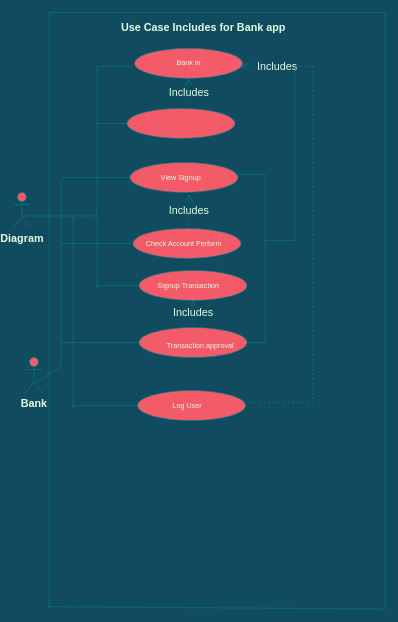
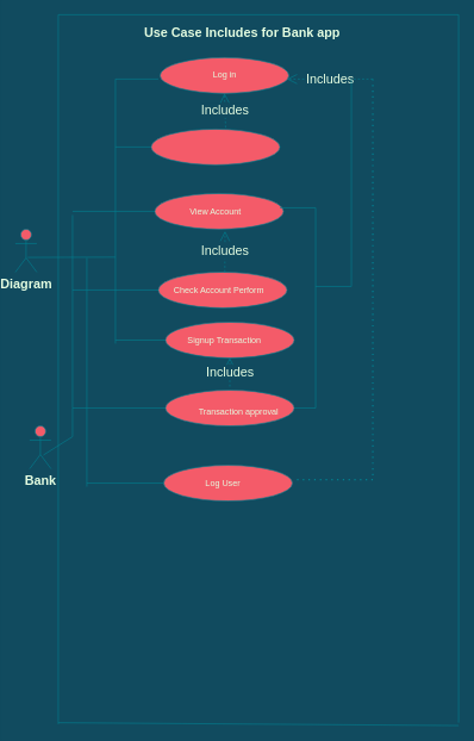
  <mxCell id="0" />
  <mxCell id="1" parent="0" />
  <mxCell id="2" value="&lt;b&gt;&lt;font style=&quot;font-size: 18px;&quot;&gt;Diagram&lt;/font&gt;&lt;/b&gt;" style="shape=umlActor;verticalLabelPosition=bottom;verticalAlign=top;html=1;outlineConnect=0;fillColor=#F45B69;strokeColor=#028090;fontColor=#E4FDE1;" parent="1" vertex="1"><mxGeometry x="20" y="320" width="30" height="60" as="geometry" /></mxCell>
  <mxCell id="3" value="&lt;span style=&quot;font-size: 18px;&quot;&gt;&lt;b&gt;Bank&lt;/b&gt;&lt;/span&gt;" style="shape=umlActor;verticalLabelPosition=bottom;verticalAlign=top;html=1;outlineConnect=0;fillColor=#F45B69;strokeColor=#028090;fontColor=#E4FDE1;" parent="1" vertex="1"><mxGeometry x="40" y="595" width="30" height="60" as="geometry" /></mxCell>
- <mxCell id="4" value="Bank in" style="ellipse;whiteSpace=wrap;html=1;fillColor=#F45B69;strokeColor=#028090;fontColor=#E4FDE1;" parent="1" vertex="1"><mxGeometry x="222.5" y="80" width="180" height="50" as="geometry" /></mxCell>
+ <mxCell id="4" value="Log in" style="ellipse;whiteSpace=wrap;html=1;fillColor=#F45B69;strokeColor=#028090;fontColor=#E4FDE1;" parent="1" vertex="1"><mxGeometry x="222.5" y="80" width="180" height="50" as="geometry" /></mxCell>
  <mxCell id="5" value="" style="ellipse;whiteSpace=wrap;html=1;fillColor=#F45B69;strokeColor=#028090;fontColor=#E4FDE1;" parent="1" vertex="1"><mxGeometry x="215" y="270" width="180" height="50" as="geometry" /></mxCell>
  <mxCell id="6" value="" style="ellipse;whiteSpace=wrap;html=1;fillColor=#F45B69;strokeColor=#028090;fontColor=#E4FDE1;" parent="1" vertex="1"><mxGeometry x="230" y="450" width="180" height="50" as="geometry" /></mxCell>
  <mxCell id="7" value="Signup Transaction" style="text;html=1;strokeColor=none;fillColor=none;align=center;verticalAlign=middle;whiteSpace=wrap;rounded=0;fontColor=#E4FDE1;" parent="1" vertex="1"><mxGeometry x="250" y="460" width="125" height="30" as="geometry" /></mxCell>
- <mxCell id="8" value="View Signup" style="text;html=1;strokeColor=none;fillColor=none;align=center;verticalAlign=middle;whiteSpace=wrap;rounded=0;fontColor=#E4FDE1;" parent="1" vertex="1"><mxGeometry x="245" y="280" width="110" height="30" as="geometry" /></mxCell>
+ <mxCell id="8" value="View Account" style="text;html=1;strokeColor=none;fillColor=none;align=center;verticalAlign=middle;whiteSpace=wrap;rounded=0;fontColor=#E4FDE1;" parent="1" vertex="1"><mxGeometry x="245" y="280" width="110" height="30" as="geometry" /></mxCell>
  <mxCell id="9" value="" style="ellipse;whiteSpace=wrap;html=1;fillColor=#F45B69;strokeColor=#028090;fontColor=#E4FDE1;" parent="1" vertex="1"><mxGeometry x="230" y="545" width="180" height="50" as="geometry" /></mxCell>
  <mxCell id="10" value="Transaction approval" style="text;html=1;strokeColor=none;fillColor=none;align=center;verticalAlign=middle;whiteSpace=wrap;rounded=0;fontColor=#E4FDE1;" parent="1" vertex="1"><mxGeometry x="270" y="560" width="125" height="30" as="geometry" /></mxCell>
  <mxCell id="11" value="" style="ellipse;whiteSpace=wrap;html=1;fillColor=#F45B69;strokeColor=#028090;fontColor=#E4FDE1;" parent="1" vertex="1"><mxGeometry x="220" y="380" width="180" height="50" as="geometry" /></mxCell>
  <mxCell id="12" value="Check Account Perform" style="text;html=1;strokeColor=none;fillColor=none;align=center;verticalAlign=middle;whiteSpace=wrap;rounded=0;fontColor=#E4FDE1;" parent="1" vertex="1"><mxGeometry x="240" y="390" width="130" height="30" as="geometry" /></mxCell>
  <mxCell id="13" value="" style="endArrow=none;dashed=1;html=1;dashPattern=1 3;strokeWidth=2;rounded=0;fontSize=18;labelBackgroundColor=#114B5F;strokeColor=#028090;fontColor=#E4FDE1;" parent="1" edge="1"><mxGeometry width="50" height="50" relative="1" as="geometry"><mxPoint x="520" y="110" as="sourcePoint" /><mxPoint x="520" y="670" as="targetPoint" /></mxGeometry></mxCell>
  <mxCell id="14" value="Includes" style="endArrow=open;endSize=12;dashed=1;html=1;rounded=0;fontSize=18;entryX=0.546;entryY=1.053;entryDx=0;entryDy=0;entryPerimeter=0;labelBackgroundColor=#114B5F;strokeColor=#028090;fontColor=#E4FDE1;" parent="1" target="5" edge="1"><mxGeometry width="160" relative="1" as="geometry"><mxPoint x="313" y="380" as="sourcePoint" /><mxPoint x="405" y="304.5" as="targetPoint" /></mxGeometry></mxCell>
  <mxCell id="15" value="Includes" style="endArrow=open;endSize=12;dashed=1;html=1;rounded=0;fontSize=18;labelBackgroundColor=#114B5F;strokeColor=#028090;fontColor=#E4FDE1;" parent="1" edge="1"><mxGeometry width="160" relative="1" as="geometry"><mxPoint x="320" y="540" as="sourcePoint" /><mxPoint x="320" y="500" as="targetPoint" /></mxGeometry></mxCell>
  <mxCell id="16" value="" style="endArrow=none;html=1;rounded=0;fontSize=18;labelBackgroundColor=#114B5F;strokeColor=#028090;fontColor=#E4FDE1;" parent="1" edge="1"><mxGeometry width="50" height="50" relative="1" as="geometry"><mxPoint x="80" y="20" as="sourcePoint" /><mxPoint x="80" y="1012" as="targetPoint" /></mxGeometry></mxCell>
  <mxCell id="17" value="" style="endArrow=none;html=1;rounded=0;fontSize=18;labelBackgroundColor=#114B5F;strokeColor=#028090;fontColor=#E4FDE1;" parent="1" edge="1"><mxGeometry width="50" height="50" relative="1" as="geometry"><mxPoint x="640" y="20" as="sourcePoint" /><mxPoint x="640" y="1010" as="targetPoint" /></mxGeometry></mxCell>
  <mxCell id="18" value="" style="endArrow=none;html=1;rounded=0;fontSize=18;labelBackgroundColor=#114B5F;strokeColor=#028090;fontColor=#E4FDE1;" parent="1" edge="1"><mxGeometry width="50" height="50" relative="1" as="geometry"><mxPoint x="640" y="1014" as="sourcePoint" /><mxPoint x="80" y="1010" as="targetPoint" /></mxGeometry></mxCell>
  <mxCell id="19" value="" style="endArrow=none;html=1;rounded=0;fontSize=18;labelBackgroundColor=#114B5F;strokeColor=#028090;fontColor=#E4FDE1;" parent="1" edge="1"><mxGeometry width="50" height="50" relative="1" as="geometry"><mxPoint x="160" y="480" as="sourcePoint" /><mxPoint x="160" y="110" as="targetPoint" /></mxGeometry></mxCell>
  <mxCell id="20" value="" style="endArrow=none;html=1;rounded=0;fontSize=18;entryX=0;entryY=0.5;entryDx=0;entryDy=0;labelBackgroundColor=#114B5F;strokeColor=#028090;fontColor=#E4FDE1;" parent="1" target="5" edge="1"><mxGeometry width="50" height="50" relative="1" as="geometry"><mxPoint x="100" y="295" as="sourcePoint" /><mxPoint x="320" y="370" as="targetPoint" /></mxGeometry></mxCell>
  <mxCell id="21" value="" style="endArrow=none;html=1;rounded=0;fontSize=18;entryX=0;entryY=0.5;entryDx=0;entryDy=0;labelBackgroundColor=#114B5F;strokeColor=#028090;fontColor=#E4FDE1;" parent="1" target="11" edge="1"><mxGeometry width="50" height="50" relative="1" as="geometry"><mxPoint x="100" y="405" as="sourcePoint" /><mxPoint x="210" y="390" as="targetPoint" /></mxGeometry></mxCell>
  <mxCell id="22" value="" style="endArrow=none;html=1;rounded=0;fontSize=18;entryX=0;entryY=0.5;entryDx=0;entryDy=0;labelBackgroundColor=#114B5F;strokeColor=#028090;fontColor=#E4FDE1;" parent="1" target="6" edge="1"><mxGeometry width="50" height="50" relative="1" as="geometry"><mxPoint x="160" y="475" as="sourcePoint" /><mxPoint x="220" y="470" as="targetPoint" /></mxGeometry></mxCell>
  <mxCell id="23" value="" style="endArrow=none;html=1;rounded=0;fontSize=18;exitX=0.578;exitY=0.656;exitDx=0;exitDy=0;exitPerimeter=0;fontStyle=1;labelBackgroundColor=#114B5F;strokeColor=#028090;fontColor=#E4FDE1;" parent="1" source="2" edge="1"><mxGeometry width="50" height="50" relative="1" as="geometry"><mxPoint x="-30" y="440" as="sourcePoint" /><mxPoint x="160" y="359" as="targetPoint" /></mxGeometry></mxCell>
  <mxCell id="24" value="" style="endArrow=none;html=1;rounded=0;fontSize=18;fontStyle=1;entryX=0.644;entryY=0.678;entryDx=0;entryDy=0;entryPerimeter=0;labelBackgroundColor=#114B5F;strokeColor=#028090;fontColor=#E4FDE1;" parent="1" target="3" edge="1"><mxGeometry width="50" height="50" relative="1" as="geometry"><mxPoint x="100" y="610" as="sourcePoint" /><mxPoint x="50" y="610" as="targetPoint" /></mxGeometry></mxCell>
  <mxCell id="25" value="" style="ellipse;whiteSpace=wrap;html=1;fillColor=#F45B69;strokeColor=#028090;fontColor=#E4FDE1;" parent="1" vertex="1"><mxGeometry x="210" y="180" width="180" height="50" as="geometry" /></mxCell>
  <mxCell id="26" value="Includes" style="endArrow=open;endSize=12;dashed=1;html=1;rounded=0;fontSize=18;entryX=0.5;entryY=1;entryDx=0;entryDy=0;labelBackgroundColor=#114B5F;strokeColor=#028090;fontColor=#E4FDE1;exitX=0.578;exitY=-0.04;exitDx=0;exitDy=0;exitPerimeter=0;" parent="1" source="25" target="4" edge="1"><mxGeometry width="160" relative="1" as="geometry"><mxPoint x="530" y="305" as="sourcePoint" /><mxPoint x="405" y="304.5" as="targetPoint" /></mxGeometry></mxCell>
  <mxCell id="27" value="" style="ellipse;whiteSpace=wrap;html=1;fillColor=#F45B69;strokeColor=#028090;fontColor=#E4FDE1;" parent="1" vertex="1"><mxGeometry x="227.5" y="650" width="180" height="50" as="geometry" /></mxCell>
  <mxCell id="28" value="Log User" style="text;html=1;strokeColor=none;fillColor=none;align=center;verticalAlign=middle;whiteSpace=wrap;rounded=0;fontColor=#E4FDE1;" parent="1" vertex="1"><mxGeometry x="247.5" y="660" width="125" height="30" as="geometry" /></mxCell>
  <mxCell id="29" value="" style="endArrow=none;dashed=1;html=1;dashPattern=1 3;strokeWidth=2;rounded=0;fontSize=18;labelBackgroundColor=#114B5F;strokeColor=#028090;fontColor=#E4FDE1;" parent="1" edge="1"><mxGeometry width="50" height="50" relative="1" as="geometry"><mxPoint x="520" y="670" as="sourcePoint" /><mxPoint x="410" y="670" as="targetPoint" /></mxGeometry></mxCell>
  <mxCell id="30" value="Includes" style="endArrow=open;endSize=12;dashed=1;html=1;rounded=0;fontSize=18;labelBackgroundColor=#114B5F;strokeColor=#028090;fontColor=#E4FDE1;" parent="1" edge="1"><mxGeometry width="160" relative="1" as="geometry"><mxPoint x="520" y="110" as="sourcePoint" /><mxPoint x="400" y="110" as="targetPoint" /></mxGeometry></mxCell>
  <mxCell id="31" value="" style="endArrow=none;html=1;rounded=0;fontSize=18;labelBackgroundColor=#114B5F;strokeColor=#028090;fontColor=#E4FDE1;" parent="1" edge="1"><mxGeometry width="50" height="50" relative="1" as="geometry"><mxPoint x="440" y="570" as="sourcePoint" /><mxPoint x="440" y="290" as="targetPoint" /></mxGeometry></mxCell>
  <mxCell id="32" value="" style="endArrow=none;html=1;rounded=0;fontSize=18;labelBackgroundColor=#114B5F;strokeColor=#028090;fontColor=#E4FDE1;" parent="1" edge="1"><mxGeometry width="50" height="50" relative="1" as="geometry"><mxPoint x="390" y="290" as="sourcePoint" /><mxPoint x="440" y="290" as="targetPoint" /></mxGeometry></mxCell>
  <mxCell id="33" value="" style="endArrow=none;html=1;rounded=0;fontSize=18;labelBackgroundColor=#114B5F;strokeColor=#028090;fontColor=#E4FDE1;exitX=1;exitY=0.5;exitDx=0;exitDy=0;" parent="1" source="9" edge="1"><mxGeometry width="50" height="50" relative="1" as="geometry"><mxPoint x="400" y="300" as="sourcePoint" /><mxPoint x="440" y="570" as="targetPoint" /></mxGeometry></mxCell>
  <mxCell id="34" value="" style="endArrow=none;html=1;rounded=0;fontSize=18;labelBackgroundColor=#114B5F;strokeColor=#028090;fontColor=#E4FDE1;" parent="1" edge="1"><mxGeometry width="50" height="50" relative="1" as="geometry"><mxPoint x="440" y="400" as="sourcePoint" /><mxPoint x="490" y="400" as="targetPoint" /></mxGeometry></mxCell>
  <mxCell id="35" value="" style="endArrow=none;html=1;rounded=0;fontSize=18;labelBackgroundColor=#114B5F;strokeColor=#028090;fontColor=#E4FDE1;" parent="1" edge="1"><mxGeometry width="50" height="50" relative="1" as="geometry"><mxPoint x="490" y="110" as="sourcePoint" /><mxPoint x="490" y="400" as="targetPoint" /></mxGeometry></mxCell>
  <mxCell id="36" value="" style="endArrow=none;html=1;rounded=0;fontSize=18;labelBackgroundColor=#114B5F;strokeColor=#028090;fontColor=#E4FDE1;" parent="1" edge="1"><mxGeometry width="50" height="50" relative="1" as="geometry"><mxPoint x="160" y="110" as="sourcePoint" /><mxPoint x="220" y="110" as="targetPoint" /></mxGeometry></mxCell>
  <mxCell id="37" value="" style="endArrow=none;html=1;rounded=0;fontSize=18;entryX=0;entryY=0.5;entryDx=0;entryDy=0;labelBackgroundColor=#114B5F;strokeColor=#028090;fontColor=#E4FDE1;" parent="1" target="25" edge="1"><mxGeometry width="50" height="50" relative="1" as="geometry"><mxPoint x="160" y="205" as="sourcePoint" /><mxPoint x="225" y="305" as="targetPoint" /></mxGeometry></mxCell>
  <mxCell id="38" value="" style="endArrow=none;html=1;rounded=0;fontSize=18;labelBackgroundColor=#114B5F;strokeColor=#028090;fontColor=#E4FDE1;" parent="1" edge="1"><mxGeometry width="50" height="50" relative="1" as="geometry"><mxPoint x="100" y="570" as="sourcePoint" /><mxPoint x="100" y="610" as="targetPoint" /></mxGeometry></mxCell>
  <mxCell id="39" value="" style="endArrow=none;html=1;rounded=0;fontSize=18;labelBackgroundColor=#114B5F;strokeColor=#028090;fontColor=#E4FDE1;exitX=0;exitY=0.5;exitDx=0;exitDy=0;" parent="1" source="9" edge="1"><mxGeometry width="50" height="50" relative="1" as="geometry"><mxPoint x="100" y="570" as="sourcePoint" /><mxPoint x="100" y="570" as="targetPoint" /></mxGeometry></mxCell>
  <mxCell id="40" value="" style="endArrow=none;html=1;rounded=0;fontSize=18;fontStyle=1;labelBackgroundColor=#114B5F;strokeColor=#028090;fontColor=#E4FDE1;" parent="1" edge="1"><mxGeometry width="50" height="50" relative="1" as="geometry"><mxPoint x="120" y="680" as="sourcePoint" /><mxPoint x="120" y="360" as="targetPoint" /></mxGeometry></mxCell>
  <mxCell id="41" value="" style="endArrow=none;html=1;rounded=0;fontSize=18;fontStyle=1;labelBackgroundColor=#114B5F;strokeColor=#028090;fontColor=#E4FDE1;exitX=0;exitY=0.5;exitDx=0;exitDy=0;" parent="1" source="27" edge="1"><mxGeometry width="50" height="50" relative="1" as="geometry"><mxPoint x="130" y="690" as="sourcePoint" /><mxPoint x="120" y="675" as="targetPoint" /></mxGeometry></mxCell>
  <mxCell id="42" value="" style="endArrow=none;html=1;rounded=0;fontSize=18;labelBackgroundColor=#114B5F;strokeColor=#028090;fontColor=#E4FDE1;" parent="1" edge="1"><mxGeometry width="50" height="50" relative="1" as="geometry"><mxPoint x="640" y="20" as="sourcePoint" /><mxPoint x="80" y="20" as="targetPoint" /></mxGeometry></mxCell>
  <mxCell id="43" value="&lt;font style=&quot;font-size: 18px;&quot;&gt;&lt;b&gt;Use Case Includes for Bank app&lt;/b&gt;&lt;/font&gt;" style="text;html=1;strokeColor=none;fillColor=none;align=center;verticalAlign=middle;whiteSpace=wrap;rounded=0;fontColor=#E4FDE1;" parent="1" vertex="1"><mxGeometry x="165" y="30" width="345" height="30" as="geometry" /></mxCell>
  <mxCell id="44" value="" style="endArrow=none;html=1;rounded=0;fontSize=18;labelBackgroundColor=#114B5F;strokeColor=#028090;fontColor=#E4FDE1;" parent="1" edge="1"><mxGeometry width="50" height="50" relative="1" as="geometry"><mxPoint x="100" y="300" as="sourcePoint" /><mxPoint x="100" y="570" as="targetPoint" /></mxGeometry></mxCell>
